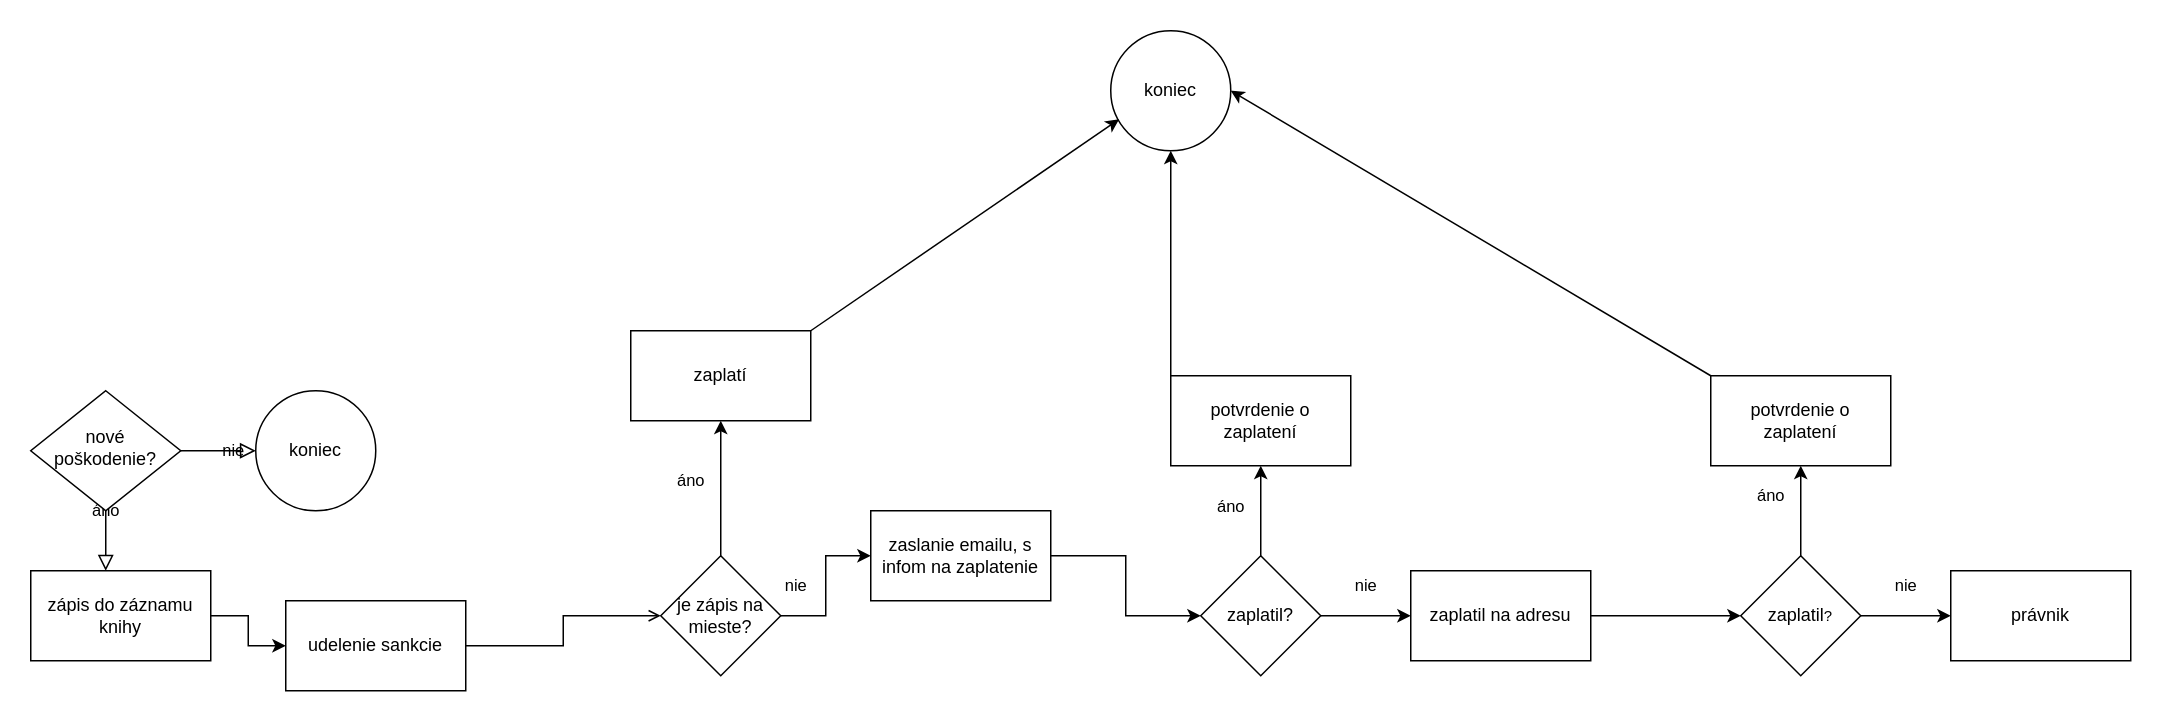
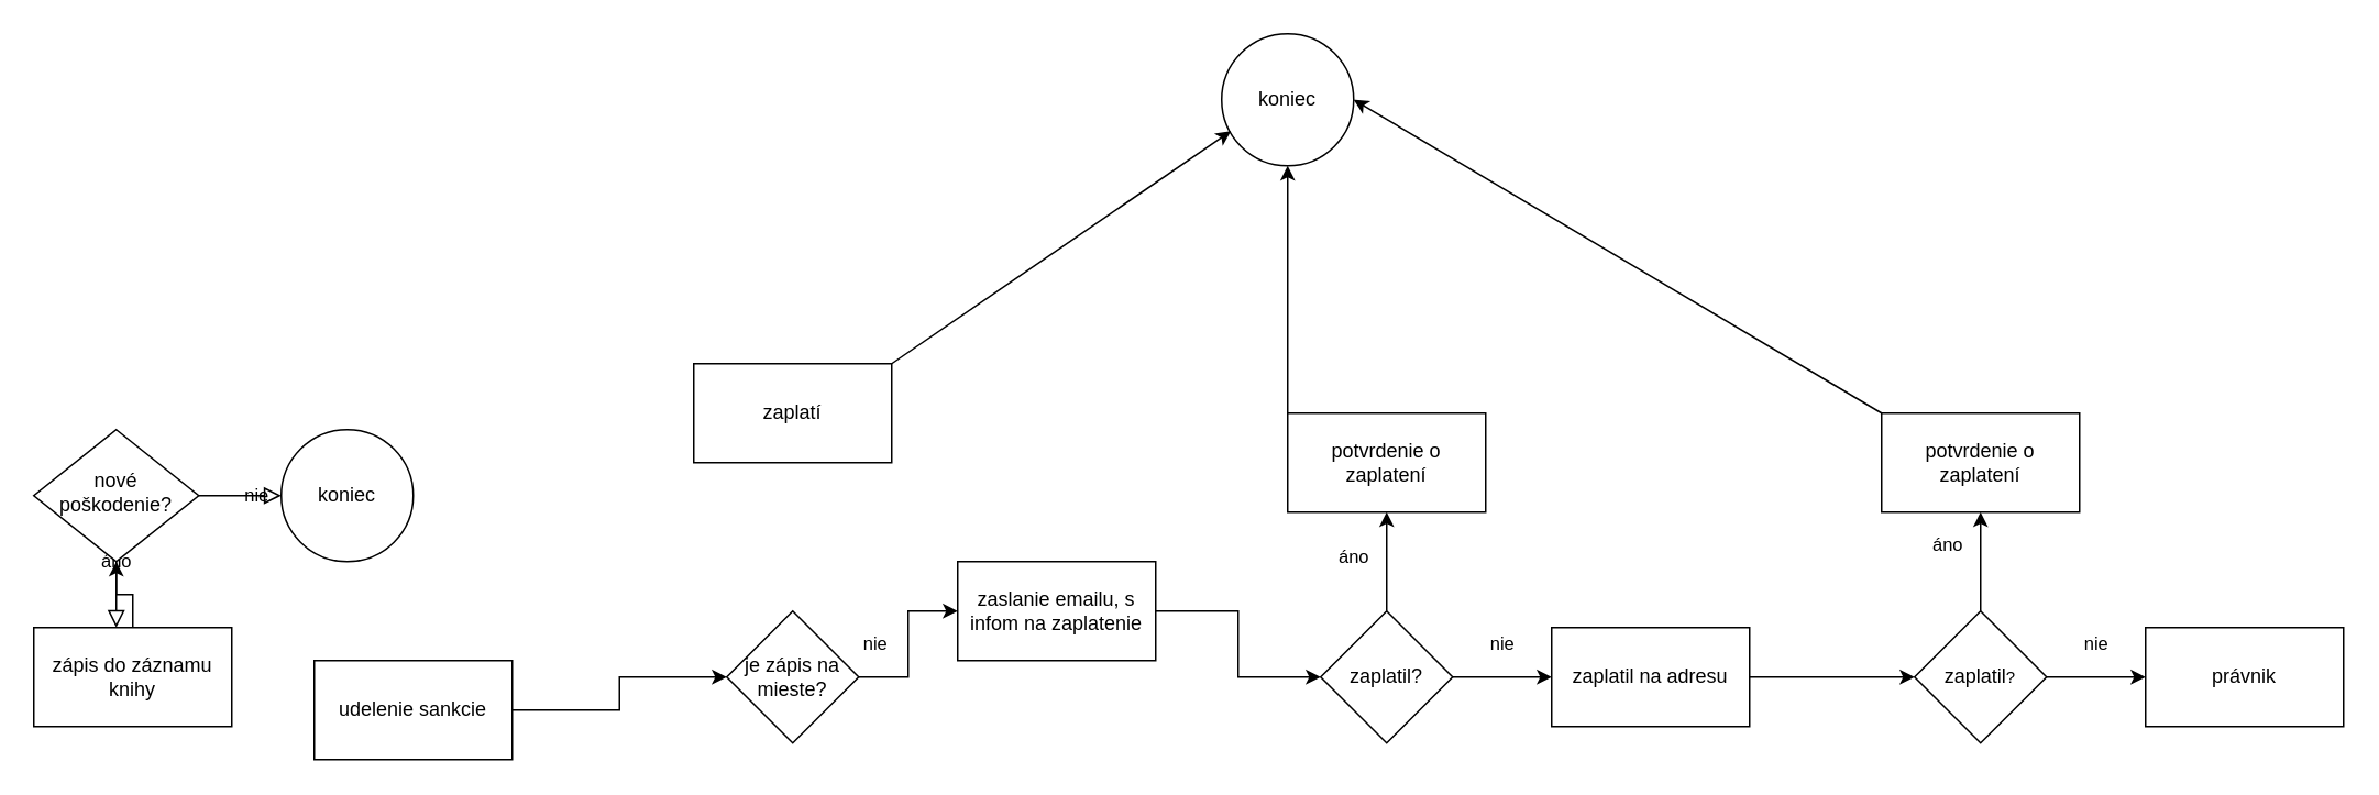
  <mxCell id="0" />
  <mxCell id="1" parent="0" />
  <mxCell id="2" value="áno" style="rounded=0;html=1;jettySize=auto;orthogonalLoop=1;fontSize=11;endArrow=block;endFill=0;endSize=8;strokeWidth=1;shadow=0;labelBackgroundColor=none;edgeStyle=orthogonalEdgeStyle;" parent="1" source="4" edge="1"><mxGeometry y="20" relative="1" as="geometry"><mxPoint as="offset" /><mxPoint x="70" y="380" as="targetPoint" /></mxGeometry></mxCell>
  <mxCell id="3" value="nie" style="edgeStyle=orthogonalEdgeStyle;rounded=0;html=1;jettySize=auto;orthogonalLoop=1;fontSize=11;endArrow=block;endFill=0;endSize=8;strokeWidth=1;shadow=0;labelBackgroundColor=none;" parent="1" source="4" edge="1"><mxGeometry y="10" relative="1" as="geometry"><mxPoint as="offset" /><mxPoint x="170" y="300" as="targetPoint" /></mxGeometry></mxCell>
  <mxCell id="4" value="nové poškodenie?" style="rhombus;whiteSpace=wrap;html=1;shadow=0;fontFamily=Helvetica;fontSize=12;align=center;strokeWidth=1;spacing=6;spacingTop=-4;" parent="1" vertex="1"><mxGeometry x="20" y="260" width="100" height="80" as="geometry" /></mxCell>
  <mxCell id="5" value="koniec" style="ellipse;whiteSpace=wrap;html=1;aspect=fixed;" vertex="1" parent="1"><mxGeometry x="170" y="260" width="80" height="80" as="geometry" /></mxCell>
- <mxCell id="6" value="" style="edgeStyle=orthogonalEdgeStyle;rounded=0;orthogonalLoop=1;jettySize=auto;html=1;" edge="1" parent="1" source="7" target="9"><mxGeometry relative="1" as="geometry" /></mxCell>
+ <mxCell id="6" value="" style="edgeStyle=orthogonalEdgeStyle;rounded=0;orthogonalLoop=1;jettySize=auto;html=1;" edge="1" parent="1" source="7" target="4"><mxGeometry relative="1" as="geometry" /></mxCell>
  <mxCell id="7" value="zápis do záznamu knihy" style="rounded=0;whiteSpace=wrap;html=1;" vertex="1" parent="1"><mxGeometry x="20" y="380" width="120" height="60" as="geometry" /></mxCell>
- <mxCell id="8" value="" style="edgeStyle=orthogonalEdgeStyle;rounded=0;orthogonalLoop=1;jettySize=auto;html=1;endArrow=open;" edge="1" parent="1" source="9" target="12"><mxGeometry relative="1" as="geometry" /></mxCell>
+ <mxCell id="8" value="" style="edgeStyle=orthogonalEdgeStyle;rounded=0;orthogonalLoop=1;jettySize=auto;html=1;" edge="1" parent="1" source="9" target="12"><mxGeometry relative="1" as="geometry" /></mxCell>
  <mxCell id="9" value="udelenie sankcie" style="whiteSpace=wrap;html=1;rounded=0;" vertex="1" parent="1"><mxGeometry x="190" y="400" width="120" height="60" as="geometry" /></mxCell>
- <mxCell id="10" value="áno" style="edgeStyle=orthogonalEdgeStyle;rounded=0;orthogonalLoop=1;jettySize=auto;html=1;" edge="1" parent="1" source="12" target="13"><mxGeometry x="0.111" y="20" relative="1" as="geometry"><mxPoint as="offset" /></mxGeometry></mxCell>
  <mxCell id="11" value="nie" style="edgeStyle=orthogonalEdgeStyle;rounded=0;orthogonalLoop=1;jettySize=auto;html=1;" edge="1" parent="1" source="12" target="15"><mxGeometry y="20" relative="1" as="geometry"><mxPoint as="offset" /></mxGeometry></mxCell>
  <mxCell id="12" value="je zápis na mieste?" style="rhombus;whiteSpace=wrap;html=1;rounded=0;" vertex="1" parent="1"><mxGeometry x="440" y="370" width="80" height="80" as="geometry" /></mxCell>
  <mxCell id="13" value="zaplatí" style="whiteSpace=wrap;html=1;rounded=0;" vertex="1" parent="1"><mxGeometry x="420" y="220" width="120" height="60" as="geometry" /></mxCell>
  <mxCell id="14" value="" style="edgeStyle=orthogonalEdgeStyle;rounded=0;orthogonalLoop=1;jettySize=auto;html=1;" edge="1" parent="1" source="15" target="18"><mxGeometry relative="1" as="geometry" /></mxCell>
  <mxCell id="15" value="zaslanie emailu, s infom na zaplatenie" style="whiteSpace=wrap;html=1;rounded=0;" vertex="1" parent="1"><mxGeometry x="580" y="340" width="120" height="60" as="geometry" /></mxCell>
  <mxCell id="16" value="áno" style="edgeStyle=orthogonalEdgeStyle;rounded=0;orthogonalLoop=1;jettySize=auto;html=1;" edge="1" parent="1" source="18" target="20"><mxGeometry x="0.111" y="20" relative="1" as="geometry"><mxPoint x="840" y="280" as="targetPoint" /><mxPoint as="offset" /></mxGeometry></mxCell>
  <mxCell id="17" value="nie" style="edgeStyle=orthogonalEdgeStyle;rounded=0;orthogonalLoop=1;jettySize=auto;html=1;" edge="1" parent="1" source="18" target="24"><mxGeometry y="20" relative="1" as="geometry"><mxPoint as="offset" /></mxGeometry></mxCell>
  <mxCell id="18" value="zaplatil?" style="rhombus;whiteSpace=wrap;html=1;rounded=0;" vertex="1" parent="1"><mxGeometry x="800" y="370" width="80" height="80" as="geometry" /></mxCell>
  <mxCell id="19" value="koniec" style="ellipse;whiteSpace=wrap;html=1;aspect=fixed;" vertex="1" parent="1"><mxGeometry x="740" y="20" width="80" height="80" as="geometry" /></mxCell>
  <mxCell id="20" value="potvrdenie o zaplatení" style="rounded=0;whiteSpace=wrap;html=1;" vertex="1" parent="1"><mxGeometry x="780" y="250" width="120" height="60" as="geometry" /></mxCell>
  <mxCell id="21" value="" style="endArrow=classic;html=1;rounded=0;entryX=0.07;entryY=0.738;entryDx=0;entryDy=0;entryPerimeter=0;exitX=1;exitY=0;exitDx=0;exitDy=0;" edge="1" parent="1" source="13" target="19"><mxGeometry width="50" height="50" relative="1" as="geometry"><mxPoint x="550" y="220" as="sourcePoint" /><mxPoint x="600" y="170" as="targetPoint" /></mxGeometry></mxCell>
  <mxCell id="22" value="" style="endArrow=classic;html=1;rounded=0;" edge="1" parent="1" target="19"><mxGeometry width="50" height="50" relative="1" as="geometry"><mxPoint x="780" y="250" as="sourcePoint" /><mxPoint x="830" y="200" as="targetPoint" /></mxGeometry></mxCell>
  <mxCell id="23" value="" style="edgeStyle=orthogonalEdgeStyle;rounded=0;orthogonalLoop=1;jettySize=auto;html=1;" edge="1" parent="1" source="24" target="27"><mxGeometry relative="1" as="geometry" /></mxCell>
  <mxCell id="24" value="zaplatil na adresu" style="whiteSpace=wrap;html=1;rounded=0;" vertex="1" parent="1"><mxGeometry x="940" y="380" width="120" height="60" as="geometry" /></mxCell>
  <mxCell id="25" value="áno" style="edgeStyle=orthogonalEdgeStyle;rounded=0;orthogonalLoop=1;jettySize=auto;html=1;" edge="1" parent="1" source="27" target="28"><mxGeometry x="0.333" y="20" relative="1" as="geometry"><mxPoint as="offset" /></mxGeometry></mxCell>
  <mxCell id="26" value="nie" style="edgeStyle=orthogonalEdgeStyle;rounded=0;orthogonalLoop=1;jettySize=auto;html=1;" edge="1" parent="1" source="27" target="30"><mxGeometry y="20" relative="1" as="geometry"><mxPoint as="offset" /></mxGeometry></mxCell>
  <mxCell id="27" value="zaplatil&lt;span style=&quot;font-size: 10px&quot;&gt;?&lt;/span&gt;" style="rhombus;whiteSpace=wrap;html=1;rounded=0;" vertex="1" parent="1"><mxGeometry x="1160" y="370" width="80" height="80" as="geometry" /></mxCell>
  <mxCell id="28" value="potvrdenie o zaplatení" style="whiteSpace=wrap;html=1;rounded=0;" vertex="1" parent="1"><mxGeometry x="1140" y="250" width="120" height="60" as="geometry" /></mxCell>
  <mxCell id="29" value="" style="endArrow=classic;html=1;rounded=0;entryX=1;entryY=0.5;entryDx=0;entryDy=0;" edge="1" parent="1" target="19"><mxGeometry width="50" height="50" relative="1" as="geometry"><mxPoint x="1140" y="250" as="sourcePoint" /><mxPoint x="1190" y="200" as="targetPoint" /></mxGeometry></mxCell>
  <mxCell id="30" value="právnik" style="whiteSpace=wrap;html=1;rounded=0;" vertex="1" parent="1"><mxGeometry x="1300" y="380" width="120" height="60" as="geometry" /></mxCell>
